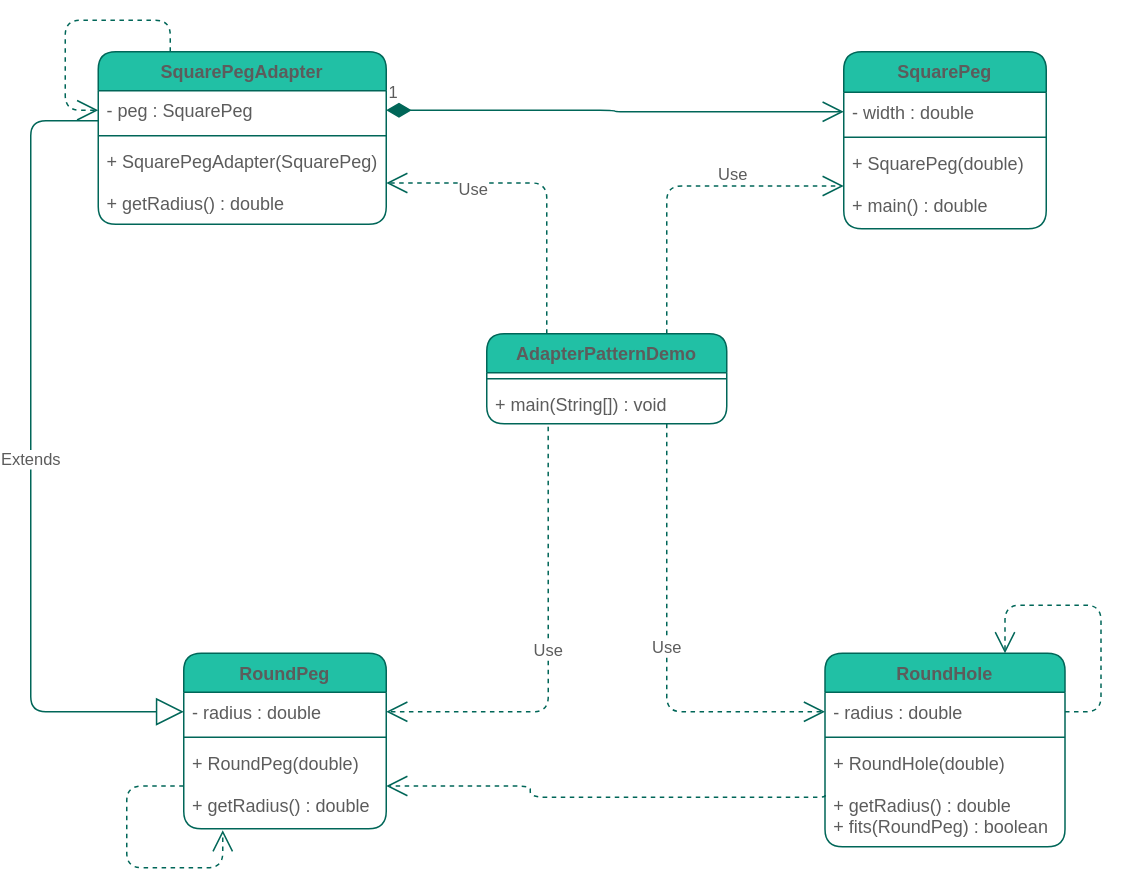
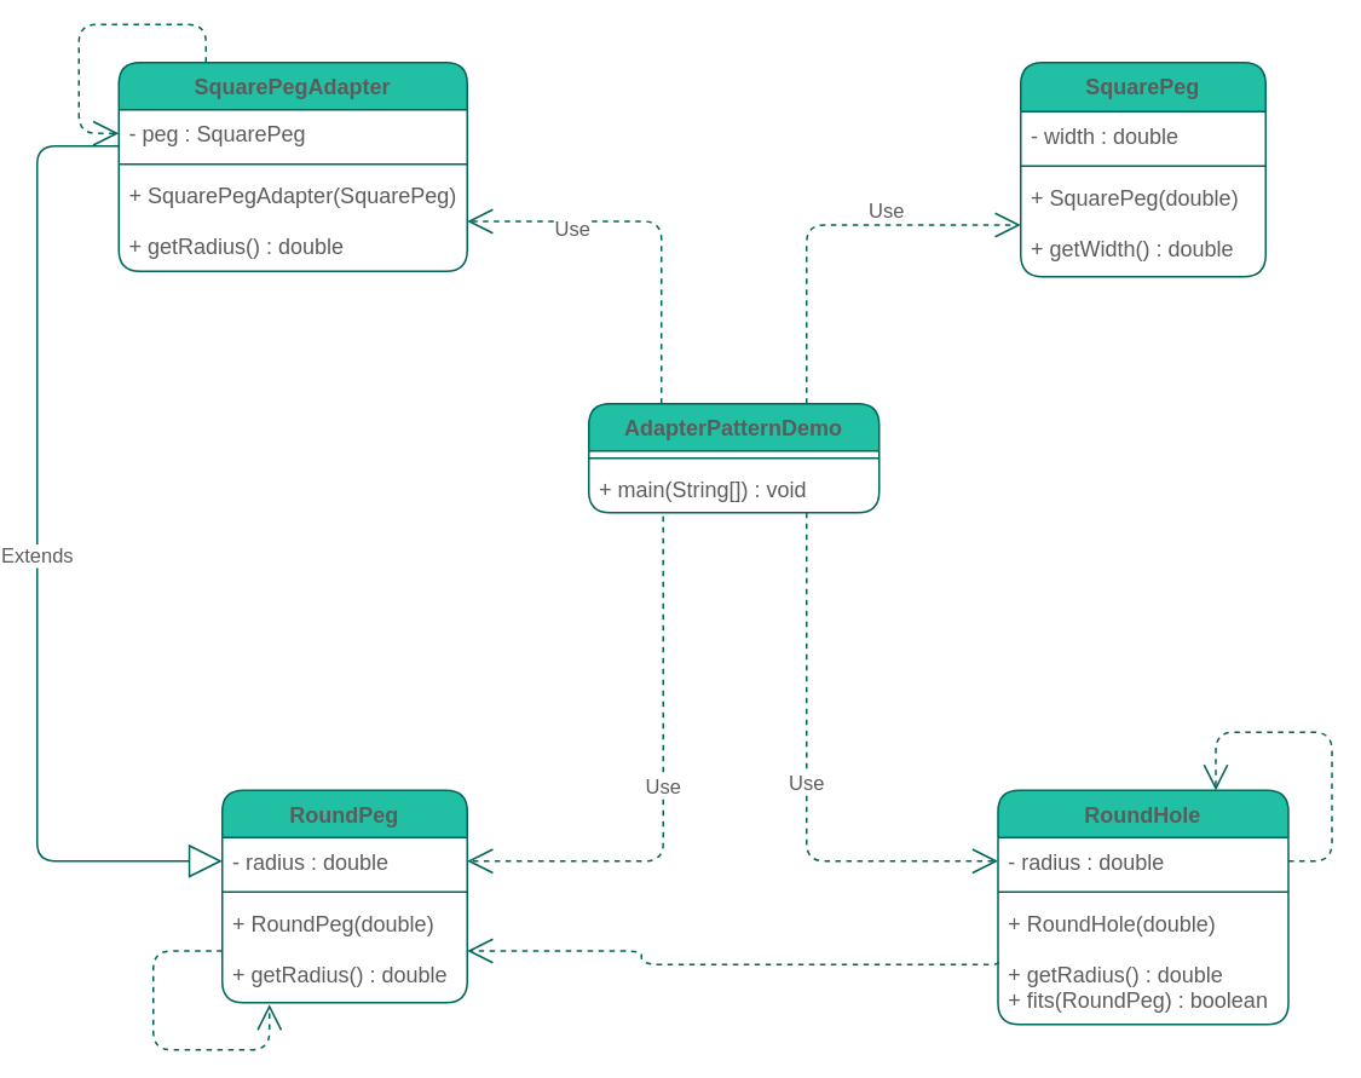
  <mxCell id="0" />
  <mxCell id="1" parent="0" />
  <mxCell id="2" value="AdapterPatternDemo" style="swimlane;fontStyle=1;align=center;verticalAlign=top;childLayout=stackLayout;horizontal=1;startSize=26;horizontalStack=0;resizeParent=1;resizeParentMax=0;resizeLast=0;collapsible=1;marginBottom=0;rounded=1;fillColor=#21C0A5;strokeColor=#006658;fontColor=#5C5C5C;" vertex="1" parent="1"><mxGeometry x="324" y="208" width="160" height="60" as="geometry" /></mxCell>
  <mxCell id="3" value="" style="line;strokeWidth=1;fillColor=none;align=left;verticalAlign=middle;spacingTop=-1;spacingLeft=3;spacingRight=3;rotatable=0;labelPosition=right;points=[];portConstraint=eastwest;rounded=1;strokeColor=#006658;fontColor=#5C5C5C;" vertex="1" parent="2"><mxGeometry y="26" width="160" height="8" as="geometry" /></mxCell>
  <mxCell id="4" value="+ main(String[]) : void" style="text;strokeColor=none;fillColor=none;align=left;verticalAlign=top;spacingLeft=4;spacingRight=4;overflow=hidden;rotatable=0;points=[[0,0.5],[1,0.5]];portConstraint=eastwest;rounded=1;fontColor=#5C5C5C;" vertex="1" parent="2"><mxGeometry y="34" width="160" height="26" as="geometry" /></mxCell>
  <mxCell id="5" value="SquarePegAdapter" style="swimlane;fontStyle=1;align=center;verticalAlign=top;childLayout=stackLayout;horizontal=1;startSize=26;horizontalStack=0;resizeParent=1;resizeParentMax=0;resizeLast=0;collapsible=1;marginBottom=0;rounded=1;fillColor=#21C0A5;strokeColor=#006658;fontColor=#5C5C5C;" vertex="1" parent="1"><mxGeometry x="65" y="20" width="192" height="115" as="geometry" /></mxCell>
  <mxCell id="6" value="- peg : SquarePeg" style="text;strokeColor=none;fillColor=none;align=left;verticalAlign=top;spacingLeft=4;spacingRight=4;overflow=hidden;rotatable=0;points=[[0,0.5],[1,0.5]];portConstraint=eastwest;rounded=1;fontColor=#5C5C5C;" vertex="1" parent="5"><mxGeometry y="26" width="192" height="26" as="geometry" /></mxCell>
  <mxCell id="7" value="" style="line;strokeWidth=1;fillColor=none;align=left;verticalAlign=middle;spacingTop=-1;spacingLeft=3;spacingRight=3;rotatable=0;labelPosition=right;points=[];portConstraint=eastwest;rounded=1;strokeColor=#006658;fontColor=#5C5C5C;" vertex="1" parent="5"><mxGeometry y="52" width="192" height="8" as="geometry" /></mxCell>
  <mxCell id="8" value="+ SquarePegAdapter(SquarePeg)&#10;&#10;+ getRadius() : double" style="text;strokeColor=none;fillColor=none;align=left;verticalAlign=top;spacingLeft=4;spacingRight=4;overflow=hidden;rotatable=0;points=[[0,0.5],[1,0.5]];portConstraint=eastwest;rounded=1;fontColor=#5C5C5C;" vertex="1" parent="5"><mxGeometry y="60" width="192" height="55" as="geometry" /></mxCell>
  <mxCell id="9" value="" style="endArrow=open;endSize=12;dashed=1;html=1;exitX=0.25;exitY=0;exitDx=0;exitDy=0;edgeStyle=orthogonalEdgeStyle;entryX=0;entryY=0.5;entryDx=0;entryDy=0;strokeColor=#006658;fontColor=#5C5C5C;" edge="1" parent="5" source="5" target="6"><mxGeometry x="-0.869" y="-75" width="160" relative="1" as="geometry"><mxPoint x="39" y="-42" as="sourcePoint" /><mxPoint x="-55" y="35" as="targetPoint" /><mxPoint as="offset" /><Array as="points"><mxPoint x="48" y="-21" /><mxPoint x="-22" y="-21" /><mxPoint x="-22" y="39" /></Array></mxGeometry></mxCell>
  <mxCell id="10" value="RoundHole" style="swimlane;fontStyle=1;align=center;verticalAlign=top;childLayout=stackLayout;horizontal=1;startSize=26;horizontalStack=0;resizeParent=1;resizeParentMax=0;resizeLast=0;collapsible=1;marginBottom=0;rounded=1;fillColor=#21C0A5;strokeColor=#006658;fontColor=#5C5C5C;" vertex="1" parent="1"><mxGeometry x="549.5" y="421" width="160" height="129" as="geometry" /></mxCell>
  <mxCell id="11" value="- radius : double" style="text;strokeColor=none;fillColor=none;align=left;verticalAlign=top;spacingLeft=4;spacingRight=4;overflow=hidden;rotatable=0;points=[[0,0.5],[1,0.5]];portConstraint=eastwest;rounded=1;fontColor=#5C5C5C;" vertex="1" parent="10"><mxGeometry y="26" width="160" height="26" as="geometry" /></mxCell>
  <mxCell id="12" value="" style="line;strokeWidth=1;fillColor=none;align=left;verticalAlign=middle;spacingTop=-1;spacingLeft=3;spacingRight=3;rotatable=0;labelPosition=right;points=[];portConstraint=eastwest;rounded=1;strokeColor=#006658;fontColor=#5C5C5C;" vertex="1" parent="10"><mxGeometry y="52" width="160" height="8" as="geometry" /></mxCell>
  <mxCell id="13" value="+ RoundHole(double)&#10;&#10;+ getRadius() : double&#10;+ fits(RoundPeg) : boolean" style="text;strokeColor=none;fillColor=none;align=left;verticalAlign=top;spacingLeft=4;spacingRight=4;overflow=hidden;rotatable=0;points=[[0,0.5],[1,0.5]];portConstraint=eastwest;rounded=1;fontColor=#5C5C5C;" vertex="1" parent="10"><mxGeometry y="60" width="160" height="69" as="geometry" /></mxCell>
  <mxCell id="14" value="" style="endArrow=open;endSize=12;dashed=1;html=1;exitX=1;exitY=0.5;exitDx=0;exitDy=0;edgeStyle=orthogonalEdgeStyle;entryX=0.75;entryY=0;entryDx=0;entryDy=0;strokeColor=#006658;fontColor=#5C5C5C;" edge="1" parent="10" source="11" target="10"><mxGeometry x="-0.869" y="-75" width="160" relative="1" as="geometry"><mxPoint x="223.5" y="-114" as="sourcePoint" /><mxPoint x="175.5" y="-75" as="targetPoint" /><mxPoint as="offset" /><Array as="points"><mxPoint x="184" y="39" /><mxPoint x="184" y="-32" /><mxPoint x="120" y="-32" /></Array></mxGeometry></mxCell>
  <mxCell id="15" value="RoundPeg" style="swimlane;fontStyle=1;align=center;verticalAlign=top;childLayout=stackLayout;horizontal=1;startSize=26;horizontalStack=0;resizeParent=1;resizeParentMax=0;resizeLast=0;collapsible=1;marginBottom=0;sketch=0;rounded=1;fillColor=#21C0A5;strokeColor=#006658;fontColor=#5C5C5C;" vertex="1" parent="1"><mxGeometry x="122" y="421" width="135" height="117" as="geometry" /></mxCell>
  <mxCell id="16" value="- radius : double" style="text;strokeColor=none;fillColor=none;align=left;verticalAlign=top;spacingLeft=4;spacingRight=4;overflow=hidden;rotatable=0;points=[[0,0.5],[1,0.5]];portConstraint=eastwest;rounded=1;fontColor=#5C5C5C;" vertex="1" parent="15"><mxGeometry y="26" width="135" height="26" as="geometry" /></mxCell>
  <mxCell id="17" value="" style="line;strokeWidth=1;fillColor=none;align=left;verticalAlign=middle;spacingTop=-1;spacingLeft=3;spacingRight=3;rotatable=0;labelPosition=right;points=[];portConstraint=eastwest;rounded=1;strokeColor=#006658;fontColor=#5C5C5C;" vertex="1" parent="15"><mxGeometry y="52" width="135" height="8" as="geometry" /></mxCell>
  <mxCell id="18" value="+ RoundPeg(double)&#10;&#10;+ getRadius() : double" style="text;strokeColor=none;fillColor=none;align=left;verticalAlign=top;spacingLeft=4;spacingRight=4;overflow=hidden;rotatable=0;points=[[0,0.5],[1,0.5]];portConstraint=eastwest;rounded=1;fontColor=#5C5C5C;" vertex="1" parent="15"><mxGeometry y="60" width="135" height="57" as="geometry" /></mxCell>
  <mxCell id="19" value="" style="endArrow=open;endSize=12;dashed=1;html=1;exitX=0;exitY=0.5;exitDx=0;exitDy=0;edgeStyle=orthogonalEdgeStyle;strokeColor=#006658;fontColor=#5C5C5C;" edge="1" parent="15" source="18"><mxGeometry x="-0.869" y="-75" width="160" relative="1" as="geometry"><mxPoint x="205" y="162" as="sourcePoint" /><mxPoint x="26" y="118" as="targetPoint" /><mxPoint as="offset" /><Array as="points"><mxPoint x="-38" y="89" /><mxPoint x="-38" y="143" /><mxPoint x="26" y="143" /></Array></mxGeometry></mxCell>
  <mxCell id="20" value="SquarePeg" style="swimlane;fontStyle=1;align=center;verticalAlign=top;childLayout=stackLayout;horizontal=1;startSize=27;horizontalStack=0;resizeParent=1;resizeParentMax=0;resizeLast=0;collapsible=1;marginBottom=0;sketch=0;rounded=1;fillColor=#21C0A5;strokeColor=#006658;fontColor=#5C5C5C;" vertex="1" parent="1"><mxGeometry x="562" y="20" width="135" height="118" as="geometry" /></mxCell>
  <mxCell id="21" value="- width : double" style="text;strokeColor=none;fillColor=none;align=left;verticalAlign=top;spacingLeft=4;spacingRight=4;overflow=hidden;rotatable=0;points=[[0,0.5],[1,0.5]];portConstraint=eastwest;rounded=1;fontColor=#5C5C5C;" vertex="1" parent="20"><mxGeometry y="27" width="135" height="26" as="geometry" /></mxCell>
  <mxCell id="22" value="" style="line;strokeWidth=1;fillColor=none;align=left;verticalAlign=middle;spacingTop=-1;spacingLeft=3;spacingRight=3;rotatable=0;labelPosition=right;points=[];portConstraint=eastwest;rounded=1;strokeColor=#006658;fontColor=#5C5C5C;" vertex="1" parent="20"><mxGeometry y="53" width="135" height="8" as="geometry" /></mxCell>
- <mxCell id="23" value="+ SquarePeg(double)&#10;&#10;+ main() : double" style="text;strokeColor=none;fillColor=none;align=left;verticalAlign=top;spacingLeft=4;spacingRight=4;overflow=hidden;rotatable=0;points=[[0,0.5],[1,0.5]];portConstraint=eastwest;rounded=1;fontColor=#5C5C5C;" vertex="1" parent="20"><mxGeometry y="61" width="135" height="57" as="geometry" /></mxCell>
+ <mxCell id="23" value="+ SquarePeg(double)&#10;&#10;+ getWidth() : double" style="text;strokeColor=none;fillColor=none;align=left;verticalAlign=top;spacingLeft=4;spacingRight=4;overflow=hidden;rotatable=0;points=[[0,0.5],[1,0.5]];portConstraint=eastwest;rounded=1;fontColor=#5C5C5C;" vertex="1" parent="20"><mxGeometry y="61" width="135" height="57" as="geometry" /></mxCell>
  <mxCell id="24" value="Use" style="endArrow=open;endSize=12;dashed=1;html=1;exitX=0.25;exitY=0;exitDx=0;exitDy=0;entryX=1;entryY=0.5;entryDx=0;entryDy=0;edgeStyle=orthogonalEdgeStyle;strokeColor=#006658;fontColor=#5C5C5C;" edge="1" parent="1" source="2" target="8"><mxGeometry x="-0.031" y="-123" width="160" relative="1" as="geometry"><mxPoint x="166" y="284" as="sourcePoint" /><mxPoint x="588" y="350.5" as="targetPoint" /><mxPoint x="124" y="117" as="offset" /></mxGeometry></mxCell>
  <mxCell id="25" value="Use" style="endArrow=open;endSize=12;dashed=1;html=1;exitX=0.75;exitY=0;exitDx=0;exitDy=0;entryX=0;entryY=0.5;entryDx=0;entryDy=0;edgeStyle=orthogonalEdgeStyle;strokeColor=#006658;fontColor=#5C5C5C;" edge="1" parent="1" source="2" target="23"><mxGeometry x="-0.117" y="129" width="160" relative="1" as="geometry"><mxPoint x="176" y="294" as="sourcePoint" /><mxPoint x="598" y="360.5" as="targetPoint" /><mxPoint as="offset" /></mxGeometry></mxCell>
  <mxCell id="26" value="Extends" style="endArrow=block;endSize=16;endFill=0;html=1;exitX=0;exitY=0.769;exitDx=0;exitDy=0;exitPerimeter=0;entryX=0;entryY=0.5;entryDx=0;entryDy=0;edgeStyle=orthogonalEdgeStyle;strokeColor=#006658;fontColor=#5C5C5C;" edge="1" parent="1" source="6" target="16"><mxGeometry width="160" relative="1" as="geometry"><mxPoint x="291" y="348" as="sourcePoint" /><mxPoint x="451" y="348" as="targetPoint" /><Array as="points"><mxPoint x="20" y="66" /><mxPoint x="20" y="460" /></Array></mxGeometry></mxCell>
  <mxCell id="27" value="Use" style="endArrow=open;endSize=12;dashed=1;html=1;exitX=0.256;exitY=1.077;exitDx=0;exitDy=0;exitPerimeter=0;edgeStyle=orthogonalEdgeStyle;entryX=1;entryY=0.5;entryDx=0;entryDy=0;strokeColor=#006658;fontColor=#5C5C5C;" edge="1" parent="1" source="4" target="16"><mxGeometry width="160" relative="1" as="geometry"><mxPoint x="291" y="348" as="sourcePoint" /><mxPoint x="323" y="429" as="targetPoint" /><Array as="points"><mxPoint x="365" y="460" /></Array></mxGeometry></mxCell>
  <mxCell id="28" value="Use" style="endArrow=open;endSize=12;dashed=1;html=1;exitX=0.75;exitY=1;exitDx=0;exitDy=0;exitPerimeter=0;entryX=0;entryY=0.5;entryDx=0;entryDy=0;edgeStyle=orthogonalEdgeStyle;strokeColor=#006658;fontColor=#5C5C5C;" edge="1" parent="1" source="4" target="11"><mxGeometry width="160" relative="1" as="geometry"><mxPoint x="374.96" y="280.002" as="sourcePoint" /><mxPoint x="534" y="454" as="targetPoint" /></mxGeometry></mxCell>
- <mxCell id="29" value="1" style="endArrow=open;html=1;endSize=12;startArrow=diamondThin;startSize=14;startFill=1;edgeStyle=orthogonalEdgeStyle;align=left;verticalAlign=bottom;exitX=1;exitY=0.5;exitDx=0;exitDy=0;entryX=0;entryY=0.5;entryDx=0;entryDy=0;strokeColor=#006658;fontColor=#5C5C5C;" edge="1" parent="1" source="6" target="21"><mxGeometry x="-1" y="3" relative="1" as="geometry"><mxPoint x="291" y="348" as="sourcePoint" /><mxPoint x="451" y="348" as="targetPoint" /></mxGeometry></mxCell>
  <mxCell id="30" value="" style="endArrow=open;endSize=12;dashed=1;html=1;exitX=0;exitY=0.5;exitDx=0;exitDy=0;edgeStyle=orthogonalEdgeStyle;entryX=1;entryY=0.5;entryDx=0;entryDy=0;strokeColor=#006658;fontColor=#5C5C5C;" edge="1" parent="1" source="13" target="18"><mxGeometry x="-0.869" y="-75" width="160" relative="1" as="geometry"><mxPoint x="398" y="516" as="sourcePoint" /><mxPoint x="353.045" y="545.526" as="targetPoint" /><mxPoint as="offset" /><Array as="points"><mxPoint x="550" y="517" /><mxPoint x="353" y="517" /><mxPoint x="353" y="510" /></Array></mxGeometry></mxCell>
